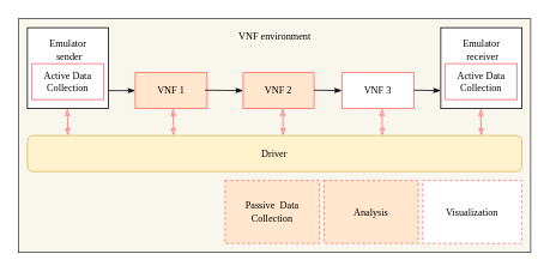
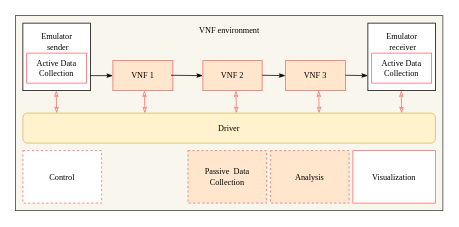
  <mxCell id="0" />
  <mxCell id="1" parent="0" />
  <mxCell id="2" value="" style="rounded=0;whiteSpace=wrap;html=1;strokeColor=#36393d;fontFamily=Times New Roman;fontSize=11;fillColor=#f9f7ed;" vertex="1" parent="1"><mxGeometry x="20" y="20" width="570" height="260" as="geometry" /></mxCell>
  <mxCell id="3" value="" style="whiteSpace=wrap;html=1;aspect=fixed;fontColor=#000000;strokeColor=#000000;fontFamily=Times New Roman;fontSize=11;" vertex="1" parent="1"><mxGeometry x="30" y="30" width="90" height="90" as="geometry" /></mxCell>
  <mxCell id="4" value="Active Data Collection" style="rounded=0;whiteSpace=wrap;html=1;strokeColor=#FF6666;fontFamily=Times New Roman;fontSize=11;fillColor=#FFFFFF;" vertex="1" parent="1"><mxGeometry x="35" y="70" width="80" height="40" as="geometry" /></mxCell>
  <mxCell id="5" value="Emulator&lt;br style=&quot;font-size: 11px;&quot;&gt;&amp;nbsp;sender" style="text;html=1;resizable=0;autosize=1;align=center;verticalAlign=middle;points=[];fillColor=none;strokeColor=none;rounded=0;fontColor=#000000;fontFamily=Times New Roman;fontSize=11;" vertex="1" parent="1"><mxGeometry x="45" y="40" width="60" height="30" as="geometry" /></mxCell>
  <mxCell id="6" value="" style="whiteSpace=wrap;html=1;aspect=fixed;fontColor=#000000;strokeColor=#000000;fontFamily=Times New Roman;fontSize=11;" vertex="1" parent="1"><mxGeometry x="490" y="30" width="90" height="90" as="geometry" /></mxCell>
  <mxCell id="7" value="Active Data Collection" style="rounded=0;whiteSpace=wrap;html=1;fontFamily=Times New Roman;fontSize=11;strokeColor=#FF6666;" vertex="1" parent="1"><mxGeometry x="495" y="70" width="80" height="40" as="geometry" /></mxCell>
  <mxCell id="8" value="Emulator&lt;br style=&quot;font-size: 11px;&quot;&gt;&amp;nbsp;receiver" style="text;html=1;resizable=0;autosize=1;align=center;verticalAlign=middle;points=[];fillColor=none;strokeColor=none;rounded=0;fontColor=#000000;fontFamily=Times New Roman;fontSize=11;" vertex="1" parent="1"><mxGeometry x="505" y="40" width="60" height="30" as="geometry" /></mxCell>
  <mxCell id="9" value="VNF 1" style="rounded=0;whiteSpace=wrap;html=1;strokeColor=#FF6666;fontFamily=Times New Roman;fontSize=11;fillColor=#FFE6CC;" vertex="1" parent="1"><mxGeometry x="150" y="80" width="80" height="40" as="geometry" /></mxCell>
  <mxCell id="10" value="VNF 2" style="rounded=0;whiteSpace=wrap;html=1;fontColor=#000000;strokeColor=#FF6666;fontFamily=Times New Roman;fontSize=11;fillColor=#FFE6CC;" vertex="1" parent="1"><mxGeometry x="270" y="80" width="79" height="40" as="geometry" /></mxCell>
- <mxCell id="11" value="VNF 3" style="rounded=0;whiteSpace=wrap;html=1;fontColor=#000000;strokeColor=#FF6666;fontFamily=Times New Roman;fontSize=11;fillColor=#ffffff;" vertex="1" parent="1"><mxGeometry x="380" y="80" width="80" height="40" as="geometry" /></mxCell>
+ <mxCell id="11" value="VNF 3" style="rounded=0;whiteSpace=wrap;html=1;fontColor=#000000;strokeColor=#FF6666;fontFamily=Times New Roman;fontSize=11;fillColor=#FFE6CC;" vertex="1" parent="1"><mxGeometry x="380" y="80" width="80" height="40" as="geometry" /></mxCell>
  <mxCell id="12" value="Driver" style="rounded=1;whiteSpace=wrap;html=1;strokeColor=#d6b656;fontFamily=Times New Roman;fontSize=11;fillColor=#fff2cc;" vertex="1" parent="1"><mxGeometry x="30" y="150" width="550" height="40" as="geometry" /></mxCell>
  <mxCell id="13" value="" style="endArrow=classicThin;startArrow=classicThin;html=1;rounded=0;fontColor=#000000;endFill=0;startFill=0;fontFamily=Times New Roman;fontSize=11;strokeColor=#FF6666;" edge="1" parent="1"><mxGeometry width="100" height="100" relative="1" as="geometry"><mxPoint x="75" y="150" as="sourcePoint" /><mxPoint x="74.5" y="120" as="targetPoint" /></mxGeometry></mxCell>
  <mxCell id="14" value="" style="endArrow=classicThin;startArrow=classicThin;html=1;rounded=0;fontColor=#000000;endFill=0;startFill=0;fontFamily=Times New Roman;fontSize=11;strokeColor=#FF6666;" edge="1" parent="1"><mxGeometry width="100" height="100" relative="1" as="geometry"><mxPoint x="192.5" y="150" as="sourcePoint" /><mxPoint x="192" y="120" as="targetPoint" /><Array as="points"><mxPoint x="192.5" y="140" /></Array></mxGeometry></mxCell>
  <mxCell id="15" value="" style="endArrow=classicThin;startArrow=classicThin;html=1;rounded=0;fontColor=#000000;endFill=0;startFill=0;fontFamily=Times New Roman;fontSize=11;strokeColor=#FF6666;" edge="1" parent="1"><mxGeometry width="100" height="100" relative="1" as="geometry"><mxPoint x="314.5" y="150" as="sourcePoint" /><mxPoint x="314" y="120" as="targetPoint" /><Array as="points"><mxPoint x="314.5" y="140" /></Array></mxGeometry></mxCell>
  <mxCell id="16" value="" style="endArrow=classicThin;startArrow=classicThin;html=1;rounded=0;fontColor=#000000;endFill=0;startFill=0;fontFamily=Times New Roman;fontSize=11;strokeColor=#FF6666;" edge="1" parent="1"><mxGeometry width="100" height="100" relative="1" as="geometry"><mxPoint x="425" y="150" as="sourcePoint" /><mxPoint x="424.5" y="120" as="targetPoint" /></mxGeometry></mxCell>
  <mxCell id="17" value="" style="endArrow=classicThin;startArrow=classicThin;html=1;rounded=0;fontColor=#000000;endFill=0;startFill=0;fontFamily=Times New Roman;fontSize=11;strokeColor=#FF6666;" edge="1" parent="1"><mxGeometry width="100" height="100" relative="1" as="geometry"><mxPoint x="535" y="150" as="sourcePoint" /><mxPoint x="534.5" y="120" as="targetPoint" /></mxGeometry></mxCell>
  <mxCell id="18" value="" style="endArrow=classicThin;html=1;rounded=0;fontColor=#000000;endFill=1;entryX=0;entryY=0.5;entryDx=0;entryDy=0;fontFamily=Times New Roman;fontSize=11;" edge="1" parent="1" target="9"><mxGeometry width="50" height="50" relative="1" as="geometry"><mxPoint x="120" y="100" as="sourcePoint" /><mxPoint x="150" y="100" as="targetPoint" /></mxGeometry></mxCell>
  <mxCell id="19" value="" style="endArrow=classicThin;html=1;rounded=0;fontColor=#000000;exitX=1;exitY=0.75;exitDx=0;exitDy=0;endFill=1;entryX=0;entryY=0.5;entryDx=0;entryDy=0;fontFamily=Times New Roman;fontSize=11;" edge="1" parent="1" target="10"><mxGeometry width="50" height="50" relative="1" as="geometry"><mxPoint x="227.5" y="99.5" as="sourcePoint" /><mxPoint x="247.5" y="100" as="targetPoint" /></mxGeometry></mxCell>
  <mxCell id="20" value="" style="endArrow=classicThin;html=1;rounded=0;fontColor=#000000;exitX=1;exitY=0.75;exitDx=0;exitDy=0;endFill=1;entryX=0;entryY=0.5;entryDx=0;entryDy=0;fontFamily=Times New Roman;fontSize=11;" edge="1" parent="1" target="11"><mxGeometry width="50" height="50" relative="1" as="geometry"><mxPoint x="349" y="99.5" as="sourcePoint" /><mxPoint x="369" y="100" as="targetPoint" /></mxGeometry></mxCell>
  <mxCell id="21" value="" style="endArrow=classicThin;html=1;rounded=0;fontColor=#000000;exitX=1;exitY=0.75;exitDx=0;exitDy=0;endFill=1;fontFamily=Times New Roman;fontSize=11;" edge="1" parent="1"><mxGeometry width="50" height="50" relative="1" as="geometry"><mxPoint x="460" y="99.5" as="sourcePoint" /><mxPoint x="490" y="100" as="targetPoint" /></mxGeometry></mxCell>
+ <mxCell id="22" value="Control" style="rounded=0;whiteSpace=wrap;html=1;strokeColor=#FF6666;fontFamily=Times New Roman;fontSize=11;fillColor=#FFFFFF;dashed=1;strokeWidth=1;" vertex="1" parent="1"><mxGeometry x="30" y="200" width="105" height="70" as="geometry" /></mxCell>
  <mxCell id="23" value="Passive &amp;nbsp;Data Collection" style="rounded=0;whiteSpace=wrap;html=1;strokeColor=#FF6666;fontFamily=Times New Roman;fontSize=11;fillColor=#ffe6cc;dashed=1;" vertex="1" parent="1"><mxGeometry x="250" y="200" width="105" height="70" as="geometry" /></mxCell>
  <mxCell id="24" value="Analysis" style="rounded=0;whiteSpace=wrap;html=1;strokeColor=#FF6666;fontFamily=Times New Roman;fontSize=11;fillColor=#ffe6cc;dashed=1;" vertex="1" parent="1"><mxGeometry x="360" y="200" width="105" height="70" as="geometry" /></mxCell>
- <mxCell id="25" value="Visualization" style="rounded=0;whiteSpace=wrap;html=1;strokeColor=#FF6666;fontFamily=Times New Roman;fontSize=11;fillColor=#FFFFFF;dashed=1;" vertex="1" parent="1"><mxGeometry x="470" y="200" width="110" height="70" as="geometry" /></mxCell>
+ <mxCell id="25" value="Visualization" style="rounded=0;whiteSpace=wrap;html=1;strokeColor=#FF6666;fontFamily=Times New Roman;fontSize=11;fillColor=#FFFFFF;dashed=0;" vertex="1" parent="1"><mxGeometry x="470" y="200" width="110" height="70" as="geometry" /></mxCell>
  <mxCell id="26" value="VNF environment" style="text;html=1;resizable=0;autosize=1;align=center;verticalAlign=middle;points=[];fillColor=none;strokeColor=none;rounded=0;fontColor=#000000;fontFamily=Times New Roman;fontSize=11;" vertex="1" parent="1"><mxGeometry x="255" y="30" width="100" height="20" as="geometry" /></mxCell>
